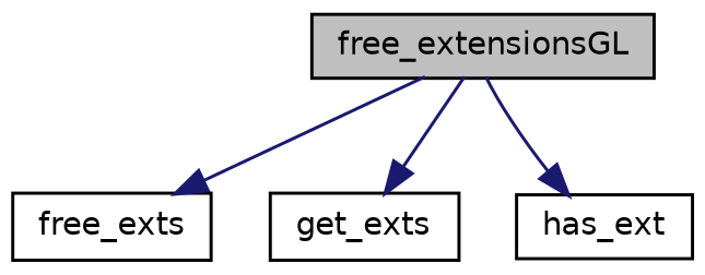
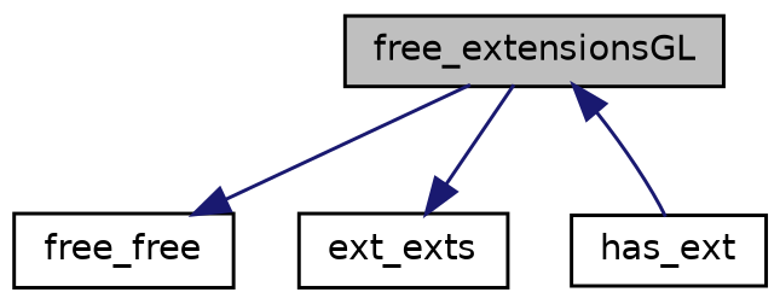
  digraph {
    rankdir=TB
    node [color=black fillcolor=white fontname=Helvetica fontsize=10 shape=record style=filled]
    edge [color=midnightblue fontname=Helvetica fontsize=10 labelfontname=Helvetica labelfontsize=10 style=solid]
    n1 [fillcolor=grey75 fontcolor=black height=0.2 label=free_extensionsGL width=0.4]
-   n2 [height=0.2 label=free_exts width=0.4]
-   n3 [height=0.2 label=get_exts width=0.4]
+   n2 [height=0.2 label=free_free width=0.4]
+   n3 [height=0.2 label=ext_exts width=0.4]
    n4 [height=0.2 label=has_ext width=0.4]
    n1 -> n2
    n1 -> n3
-   n1 -> n4
+   n4 -> n1
  }
